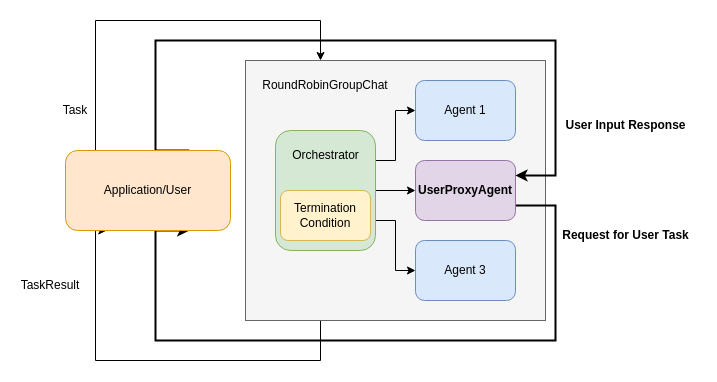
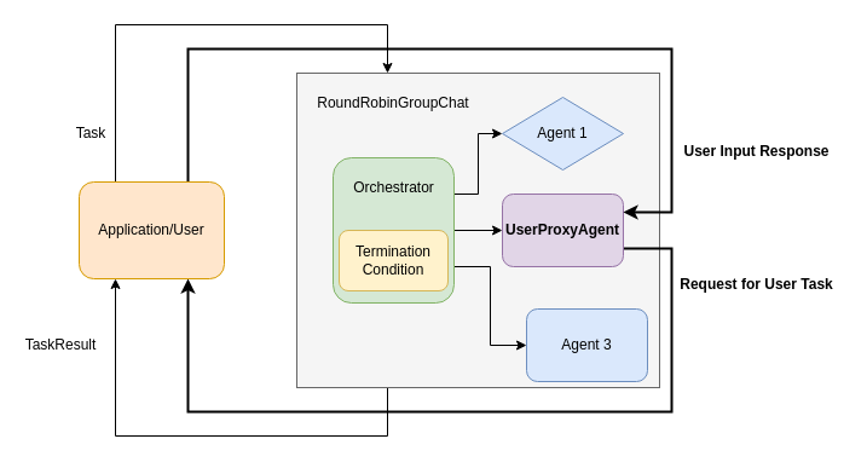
  <mxCell id="0" />
  <mxCell id="1" parent="0" />
  <mxCell id="2" style="edgeStyle=orthogonalEdgeStyle;rounded=0;orthogonalLoop=1;jettySize=auto;html=1;exitX=0.25;exitY=1;exitDx=0;exitDy=0;entryX=0.25;entryY=1;entryDx=0;entryDy=0;" edge="1" parent="1" source="3" target="15"><mxGeometry relative="1" as="geometry"><Array as="points"><mxPoint x="320" y="360" /><mxPoint x="95" y="360" /></Array></mxGeometry></mxCell>
  <mxCell id="3" value="" style="rounded=0;whiteSpace=wrap;html=1;fillColor=#f5f5f5;strokeColor=#666666;fontColor=#333333;" vertex="1" parent="1"><mxGeometry x="245" y="60" width="300" height="260" as="geometry" /></mxCell>
  <mxCell id="4" style="edgeStyle=orthogonalEdgeStyle;rounded=0;orthogonalLoop=1;jettySize=auto;html=1;exitX=1;exitY=0.25;exitDx=0;exitDy=0;entryX=0;entryY=0.5;entryDx=0;entryDy=0;" edge="1" parent="1" source="7" target="10"><mxGeometry relative="1" as="geometry" /></mxCell>
  <mxCell id="5" style="edgeStyle=orthogonalEdgeStyle;rounded=0;orthogonalLoop=1;jettySize=auto;html=1;exitX=1;exitY=0.5;exitDx=0;exitDy=0;entryX=0;entryY=0.5;entryDx=0;entryDy=0;" edge="1" parent="1" source="7" target="9"><mxGeometry relative="1" as="geometry" /></mxCell>
  <mxCell id="6" style="edgeStyle=orthogonalEdgeStyle;rounded=0;orthogonalLoop=1;jettySize=auto;html=1;exitX=1;exitY=0.75;exitDx=0;exitDy=0;entryX=0;entryY=0.5;entryDx=0;entryDy=0;" edge="1" parent="1" source="7" target="11"><mxGeometry relative="1" as="geometry" /></mxCell>
  <mxCell id="7" value="" style="rounded=1;whiteSpace=wrap;html=1;fillColor=#d5e8d4;strokeColor=#82b366;verticalAlign=middle;" vertex="1" parent="1"><mxGeometry x="275" y="130" width="100" height="120" as="geometry" /></mxCell>
  <mxCell id="8" style="edgeStyle=orthogonalEdgeStyle;rounded=0;orthogonalLoop=1;jettySize=auto;html=1;exitX=1;exitY=0.75;exitDx=0;exitDy=0;entryX=0.75;entryY=1;entryDx=0;entryDy=0;strokeWidth=2;" edge="1" parent="1" source="9" target="15"><mxGeometry relative="1" as="geometry"><Array as="points"><mxPoint x="555" y="205" /><mxPoint x="555" y="340" /><mxPoint x="155" y="340" /></Array></mxGeometry></mxCell>
  <mxCell id="9" value="&lt;b&gt;UserProxyAgent&lt;/b&gt;" style="rounded=1;whiteSpace=wrap;html=1;fillColor=#e1d5e7;strokeColor=#9673a6;" vertex="1" parent="1"><mxGeometry x="415" y="160" width="100" height="60" as="geometry" /></mxCell>
- <mxCell id="10" value="Agent 1" style="rounded=1;whiteSpace=wrap;html=1;fillColor=#dae8fc;strokeColor=#6c8ebf;" vertex="1" parent="1"><mxGeometry x="415" y="80" width="100" height="60" as="geometry" /></mxCell>
- <mxCell id="11" value="&lt;div&gt;Agent 3&lt;/div&gt;" style="rounded=1;whiteSpace=wrap;html=1;fillColor=#dae8fc;strokeColor=#6c8ebf;" vertex="1" parent="1"><mxGeometry x="415" y="240" width="100" height="60" as="geometry" /></mxCell>
+ <mxCell id="10" value="Agent 1" style="rhombus;whiteSpace=wrap;html=1;fillColor=#dae8fc;strokeColor=#6c8ebf;" vertex="1" parent="1"><mxGeometry x="415" y="80" width="100" height="60" as="geometry" /></mxCell>
+ <mxCell id="11" value="&lt;div&gt;Agent 3&lt;/div&gt;" style="rounded=1;whiteSpace=wrap;html=1;fillColor=#dae8fc;strokeColor=#6c8ebf;" vertex="1" parent="1"><mxGeometry x="435" y="255" width="100" height="60" as="geometry" /></mxCell>
  <mxCell id="12" value="RoundRobinGroupChat" style="text;html=1;align=center;verticalAlign=middle;whiteSpace=wrap;rounded=0;" vertex="1" parent="1"><mxGeometry x="250" y="70" width="150" height="30" as="geometry" /></mxCell>
  <mxCell id="13" style="edgeStyle=orthogonalEdgeStyle;rounded=0;orthogonalLoop=1;jettySize=auto;html=1;exitX=0.25;exitY=0;exitDx=0;exitDy=0;entryX=0.25;entryY=0;entryDx=0;entryDy=0;" edge="1" parent="1" source="15" target="3"><mxGeometry relative="1" as="geometry"><Array as="points"><mxPoint x="95" y="20" /><mxPoint x="320" y="20" /></Array></mxGeometry></mxCell>
  <mxCell id="14" style="edgeStyle=orthogonalEdgeStyle;rounded=0;orthogonalLoop=1;jettySize=auto;html=1;exitX=0.75;exitY=0;exitDx=0;exitDy=0;entryX=1;entryY=0.25;entryDx=0;entryDy=0;strokeWidth=2;" edge="1" parent="1" source="15" target="9"><mxGeometry relative="1" as="geometry"><Array as="points"><mxPoint x="155" y="40" /><mxPoint x="555" y="40" /><mxPoint x="555" y="175" /></Array></mxGeometry></mxCell>
- <mxCell id="15" value="Application/User" style="rounded=1;whiteSpace=wrap;html=1;fillColor=#ffe6cc;strokeColor=#d79b00;" vertex="1" parent="1"><mxGeometry x="65" y="150" width="165" height="80" as="geometry" /></mxCell>
+ <mxCell id="15" value="Application/User" style="rounded=1;whiteSpace=wrap;html=1;fillColor=#ffe6cc;strokeColor=#d79b00;" vertex="1" parent="1"><mxGeometry x="65" y="150" width="120" height="80" as="geometry" /></mxCell>
  <mxCell id="16" value="Task" style="text;html=1;align=center;verticalAlign=middle;whiteSpace=wrap;rounded=0;" vertex="1" parent="1"><mxGeometry x="45" y="95" width="60" height="30" as="geometry" /></mxCell>
  <mxCell id="17" value="TaskResult" style="text;html=1;align=center;verticalAlign=middle;whiteSpace=wrap;rounded=0;" vertex="1" parent="1"><mxGeometry x="20" y="270" width="60" height="30" as="geometry" /></mxCell>
  <mxCell id="18" value="Termination&lt;div&gt;Condition&lt;/div&gt;" style="rounded=1;whiteSpace=wrap;html=1;fillColor=#fff2cc;strokeColor=#d6b656;" vertex="1" parent="1"><mxGeometry x="280" y="190" width="90" height="50" as="geometry" /></mxCell>
  <mxCell id="19" value="&lt;span style=&quot;text-wrap-mode: wrap;&quot;&gt;Orchestrator&lt;/span&gt;" style="text;html=1;align=center;verticalAlign=middle;resizable=0;points=[];autosize=1;strokeColor=none;fillColor=none;" vertex="1" parent="1"><mxGeometry x="280" y="140" width="90" height="30" as="geometry" /></mxCell>
  <mxCell id="20" value="User Input Response" style="text;html=1;align=center;verticalAlign=middle;resizable=0;points=[];autosize=1;strokeColor=none;fillColor=none;fontStyle=1" vertex="1" parent="1"><mxGeometry x="555" y="110" width="140" height="30" as="geometry" /></mxCell>
  <mxCell id="21" value="Request for User Task" style="text;html=1;align=center;verticalAlign=middle;resizable=0;points=[];autosize=1;strokeColor=none;fillColor=none;fontStyle=1" vertex="1" parent="1"><mxGeometry x="555" y="220" width="140" height="30" as="geometry" /></mxCell>
